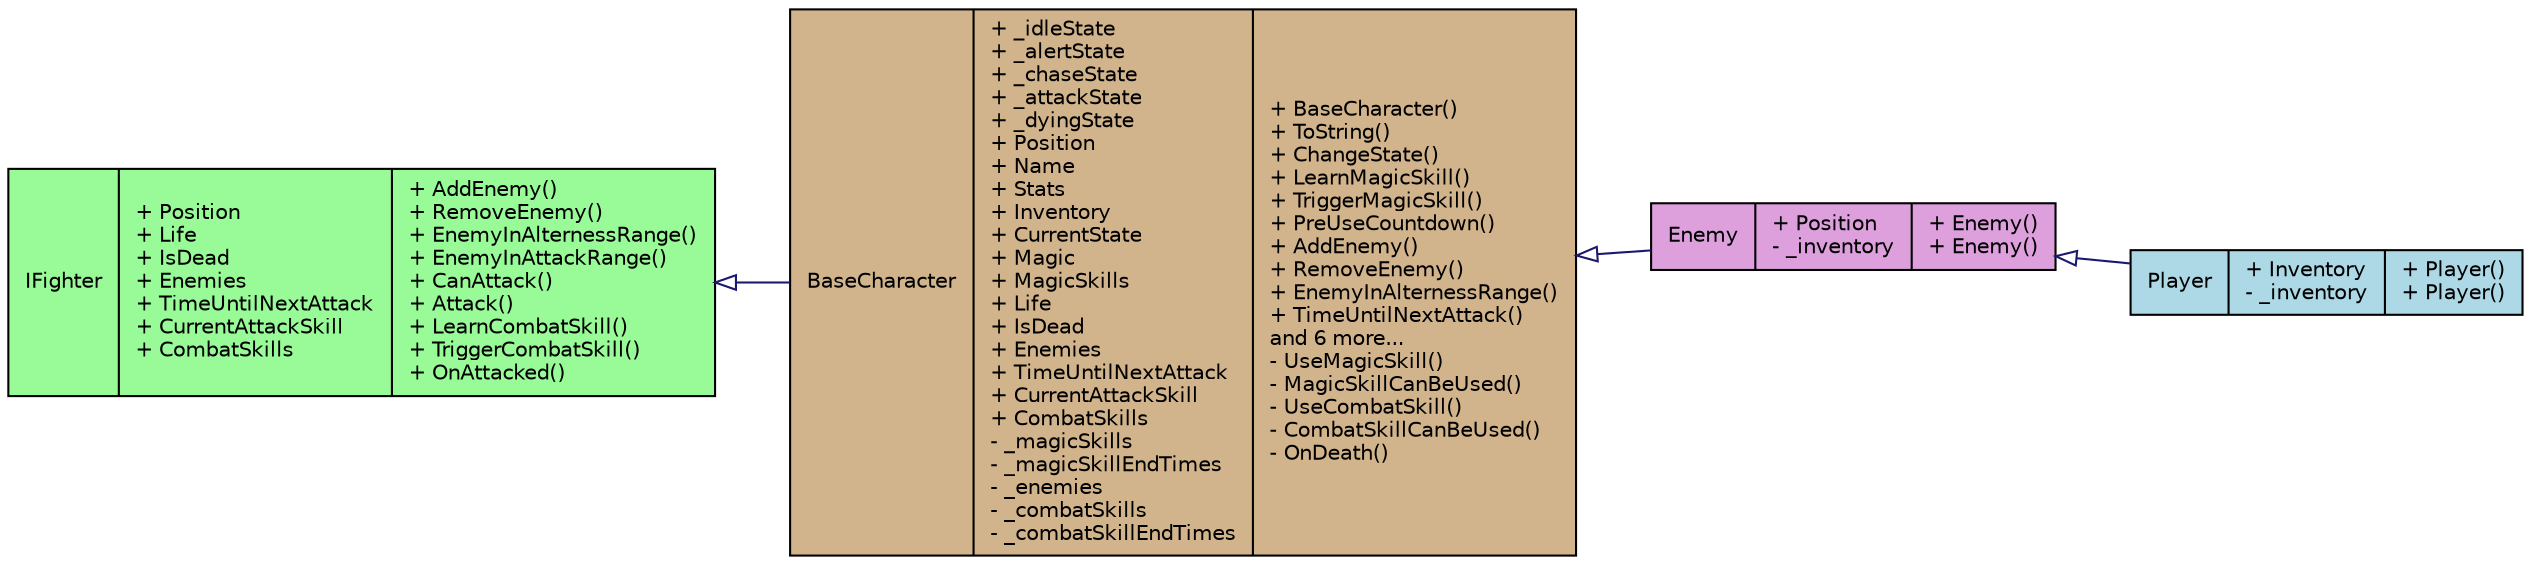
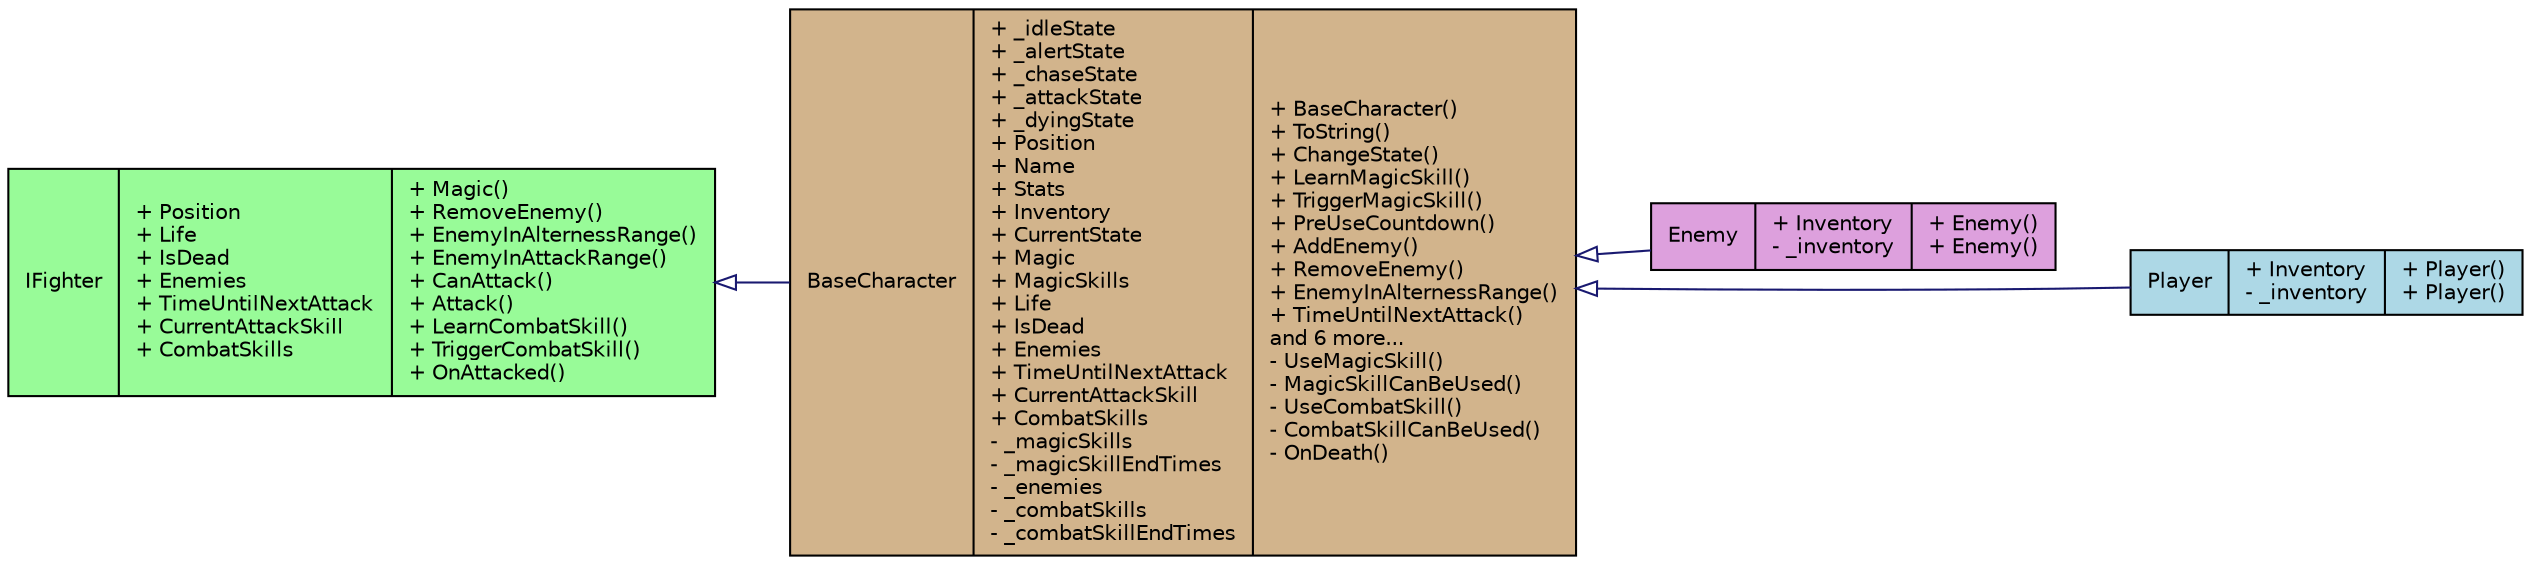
  digraph {
    rankdir=LR
    node [color=black fontname=Helvetica fontsize=10 shape=record style=filled]
    edge [arrowtail=onormal color=midnightblue dir=back fontname=Helvetica fontsize=10 labelfontname=Helvetica labelfontsize=10 style=solid]
-   n1 [fillcolor=palegreen fontcolor=black height=0.2 label="{IFighter\n|+ Position\l+ Life\l+ IsDead\l+ Enemies\l+ TimeUntilNextAttack\l+ CurrentAttackSkill\l+ CombatSkills\l|+ AddEnemy()\l+ RemoveEnemy()\l+ EnemyInAlternessRange()\l+ EnemyInAttackRange()\l+ CanAttack()\l+ Attack()\l+ LearnCombatSkill()\l+ TriggerCombatSkill()\l+ OnAttacked()\l}" width=0.4]
+   n1 [fillcolor=palegreen fontcolor=black height=0.2 label="{IFighter\n|+ Position\l+ Life\l+ IsDead\l+ Enemies\l+ TimeUntilNextAttack\l+ CurrentAttackSkill\l+ CombatSkills\l|+ Magic()\l+ RemoveEnemy()\l+ EnemyInAlternessRange()\l+ EnemyInAttackRange()\l+ CanAttack()\l+ Attack()\l+ LearnCombatSkill()\l+ TriggerCombatSkill()\l+ OnAttacked()\l}" width=0.4]
    n2 [fillcolor=tan height=0.2 label="{BaseCharacter\n|+ _idleState\l+ _alertState\l+ _chaseState\l+ _attackState\l+ _dyingState\l+ Position\l+ Name\l+ Stats\l+ Inventory\l+ CurrentState\l+ Magic\l+ MagicSkills\l+ Life\l+ IsDead\l+ Enemies\l+ TimeUntilNextAttack\l+ CurrentAttackSkill\l+ CombatSkills\l- _magicSkills\l- _magicSkillEndTimes\l- _enemies\l- _combatSkills\l- _combatSkillEndTimes\l|+ BaseCharacter()\l+ ToString()\l+ ChangeState()\l+ LearnMagicSkill()\l+ TriggerMagicSkill()\l+ PreUseCountdown()\l+ AddEnemy()\l+ RemoveEnemy()\l+ EnemyInAlternessRange()\l+ TimeUntilNextAttack()\land 6 more...\l- UseMagicSkill()\l- MagicSkillCanBeUsed()\l- UseCombatSkill()\l- CombatSkillCanBeUsed()\l- OnDeath()\l}" width=0.4]
-   n3 [fillcolor=plum height=0.2 label="{Enemy\n|+ Position\l- _inventory\l|+ Enemy()\l+ Enemy()\l}" width=0.4]
+   n3 [fillcolor=plum height=0.2 label="{Enemy\n|+ Inventory\l- _inventory\l|+ Enemy()\l+ Enemy()\l}" width=0.4]
    n4 [fillcolor=lightblue height=0.2 label="{Player\n|+ Inventory\l- _inventory\l|+ Player()\l+ Player()\l}" width=0.4]
    n1 -> n2
    n2 -> n3
-   n3 -> n4
+   n2 -> n4
  }
